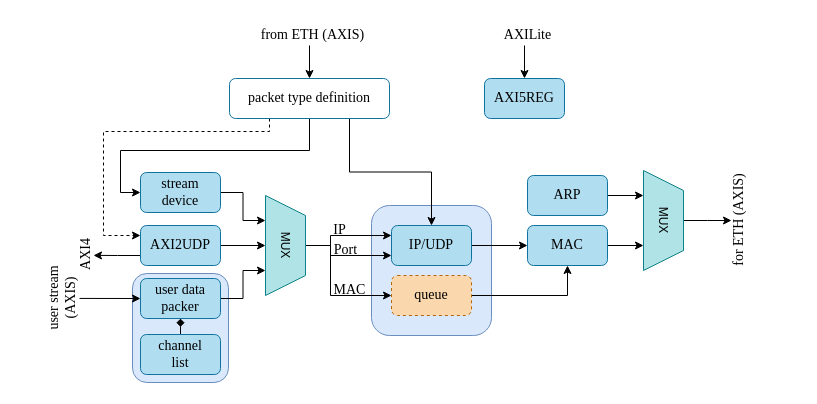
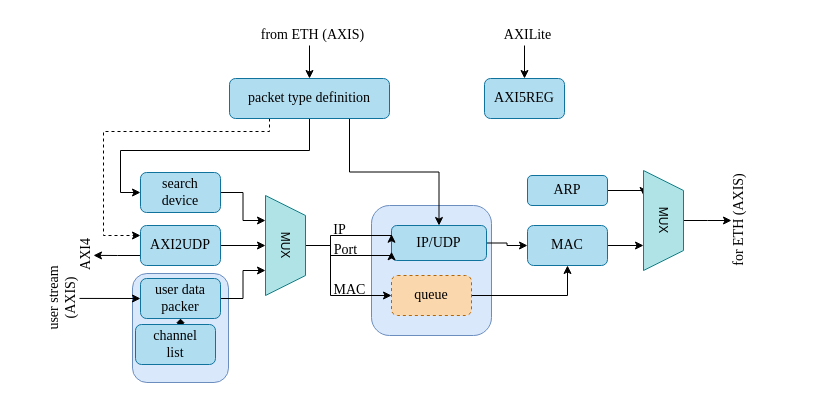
  <mxCell id="0" />
  <mxCell id="1" parent="0" />
  <mxCell id="2" value="" style="rounded=1;whiteSpace=wrap;html=1;fillColor=#dae8fc;strokeColor=#6c8ebf;" parent="1" vertex="1"><mxGeometry x="132" y="273" width="96" height="109" as="geometry" /></mxCell>
  <mxCell id="3" value="" style="rounded=1;whiteSpace=wrap;html=1;fillColor=#dae8fc;strokeColor=#6c8ebf;" parent="1" vertex="1"><mxGeometry x="371" y="205" width="120" height="130" as="geometry" /></mxCell>
  <mxCell id="4" style="edgeStyle=orthogonalEdgeStyle;rounded=0;orthogonalLoop=1;jettySize=auto;html=1;exitX=1;exitY=0.5;exitDx=0;exitDy=0;entryX=0;entryY=0.5;entryDx=0;entryDy=0;" parent="1" source="5" target="11" edge="1"><mxGeometry relative="1" as="geometry" /></mxCell>
- <mxCell id="5" value="IP/UDP" style="rounded=1;whiteSpace=wrap;html=1;fontFamily=Times New Roman;fontSize=14;fillColor=#b1ddf0;strokeColor=#10739e;" parent="1" vertex="1"><mxGeometry x="391" y="225" width="80" height="40" as="geometry" /></mxCell>
+ <mxCell id="5" value="IP/UDP" style="rounded=1;whiteSpace=wrap;html=1;fontFamily=Times New Roman;fontSize=14;fillColor=#b1ddf0;strokeColor=#10739e;" parent="1" vertex="1"><mxGeometry x="391" y="225" width="95" height="35" as="geometry" /></mxCell>
  <mxCell id="6" style="edgeStyle=orthogonalEdgeStyle;rounded=0;orthogonalLoop=1;jettySize=auto;html=1;exitX=1;exitY=0.5;exitDx=0;exitDy=0;entryX=0.5;entryY=1;entryDx=0;entryDy=0;" parent="1" source="7" target="11" edge="1"><mxGeometry relative="1" as="geometry" /></mxCell>
  <mxCell id="7" value="queue" style="rounded=1;whiteSpace=wrap;html=1;fontFamily=Times New Roman;fontSize=14;fillColor=#fad7ac;strokeColor=#b46504;dashed=1;" parent="1" vertex="1"><mxGeometry x="391" y="275" width="80" height="40" as="geometry" /></mxCell>
  <mxCell id="8" style="edgeStyle=orthogonalEdgeStyle;rounded=0;orthogonalLoop=1;jettySize=auto;html=1;exitX=1;exitY=0.5;exitDx=0;exitDy=0;entryX=0.25;entryY=1;entryDx=0;entryDy=0;" parent="1" source="9" target="13" edge="1"><mxGeometry relative="1" as="geometry" /></mxCell>
- <mxCell id="9" value="ARP" style="rounded=1;whiteSpace=wrap;html=1;fontFamily=Times New Roman;fontSize=14;fillColor=#b1ddf0;strokeColor=#10739e;" parent="1" vertex="1"><mxGeometry x="527" y="175" width="80" height="40" as="geometry" /></mxCell>
+ <mxCell id="9" value="ARP" style="rounded=1;whiteSpace=wrap;html=1;fontFamily=Times New Roman;fontSize=14;fillColor=#b1ddf0;strokeColor=#10739e;" parent="1" vertex="1"><mxGeometry x="527" y="175" width="80" height="30" as="geometry" /></mxCell>
  <mxCell id="10" style="edgeStyle=orthogonalEdgeStyle;rounded=0;orthogonalLoop=1;jettySize=auto;html=1;exitX=1;exitY=0.5;exitDx=0;exitDy=0;entryX=0.75;entryY=1;entryDx=0;entryDy=0;" parent="1" source="11" target="13" edge="1"><mxGeometry relative="1" as="geometry" /></mxCell>
  <mxCell id="11" value="MAC" style="rounded=1;whiteSpace=wrap;html=1;fontFamily=Times New Roman;fontSize=14;fillColor=#b1ddf0;strokeColor=#10739e;" parent="1" vertex="1"><mxGeometry x="527" y="225" width="80" height="40" as="geometry" /></mxCell>
  <mxCell id="12" style="edgeStyle=orthogonalEdgeStyle;rounded=0;orthogonalLoop=1;jettySize=auto;html=1;exitX=0.5;exitY=0;exitDx=0;exitDy=0;" parent="1" source="13" edge="1"><mxGeometry relative="1" as="geometry"><mxPoint x="731" y="220" as="targetPoint" /></mxGeometry></mxCell>
  <mxCell id="13" value="MUX" style="shape=trapezoid;perimeter=trapezoidPerimeter;whiteSpace=wrap;html=1;fixedSize=1;rotation=90;fillColor=#b0e3e6;strokeColor=#0e8088;" parent="1" vertex="1"><mxGeometry x="613" y="200" width="100" height="40" as="geometry" /></mxCell>
  <mxCell id="14" style="edgeStyle=orthogonalEdgeStyle;rounded=0;orthogonalLoop=1;jettySize=auto;html=1;exitX=0.5;exitY=0;exitDx=0;exitDy=0;entryX=0;entryY=0.25;entryDx=0;entryDy=0;" parent="1" source="17" target="5" edge="1"><mxGeometry relative="1" as="geometry"><Array as="points"><mxPoint x="330" y="245" /><mxPoint x="330" y="235" /></Array></mxGeometry></mxCell>
  <mxCell id="15" style="edgeStyle=orthogonalEdgeStyle;rounded=0;orthogonalLoop=1;jettySize=auto;html=1;exitX=0.5;exitY=0;exitDx=0;exitDy=0;entryX=0;entryY=0.75;entryDx=0;entryDy=0;" parent="1" source="17" target="5" edge="1"><mxGeometry relative="1" as="geometry"><Array as="points"><mxPoint x="330" y="245" /><mxPoint x="330" y="255" /></Array></mxGeometry></mxCell>
  <mxCell id="16" style="edgeStyle=orthogonalEdgeStyle;rounded=0;orthogonalLoop=1;jettySize=auto;html=1;exitX=0.5;exitY=0;exitDx=0;exitDy=0;entryX=0;entryY=0.5;entryDx=0;entryDy=0;" parent="1" source="17" target="7" edge="1"><mxGeometry relative="1" as="geometry"><Array as="points"><mxPoint x="330" y="245" /><mxPoint x="330" y="295" /></Array></mxGeometry></mxCell>
  <mxCell id="17" value="MUX" style="shape=trapezoid;perimeter=trapezoidPerimeter;whiteSpace=wrap;html=1;fixedSize=1;rotation=90;fillColor=#b0e3e6;strokeColor=#0e8088;" parent="1" vertex="1"><mxGeometry x="235" y="225" width="100" height="40" as="geometry" /></mxCell>
  <mxCell id="18" value="IP" style="text;html=1;align=center;verticalAlign=middle;resizable=0;points=[];autosize=1;strokeColor=none;fillColor=none;fontFamily=Times New Roman;fontSize=14;" parent="1" vertex="1"><mxGeometry x="323.5" y="215" width="31" height="30" as="geometry" /></mxCell>
  <mxCell id="19" value="Port" style="text;html=1;align=center;verticalAlign=middle;resizable=0;points=[];autosize=1;strokeColor=none;fillColor=none;fontFamily=Times New Roman;fontSize=14;" parent="1" vertex="1"><mxGeometry x="324" y="235" width="42" height="30" as="geometry" /></mxCell>
  <mxCell id="20" value="MAC" style="text;html=1;align=center;verticalAlign=middle;resizable=0;points=[];autosize=1;strokeColor=none;fillColor=none;fontFamily=Times New Roman;fontSize=14;" parent="1" vertex="1"><mxGeometry x="323.5" y="275" width="51" height="30" as="geometry" /></mxCell>
  <mxCell id="21" style="edgeStyle=orthogonalEdgeStyle;rounded=0;orthogonalLoop=1;jettySize=auto;html=1;exitX=1;exitY=0.5;exitDx=0;exitDy=0;entryX=0.25;entryY=1;entryDx=0;entryDy=0;" parent="1" source="22" target="17" edge="1"><mxGeometry relative="1" as="geometry" /></mxCell>
- <mxCell id="22" value="stream&lt;br&gt;device" style="rounded=1;whiteSpace=wrap;html=1;fontFamily=Times New Roman;fontSize=14;fillColor=#b1ddf0;strokeColor=#10739e;" parent="1" vertex="1"><mxGeometry x="140" y="172" width="80" height="40" as="geometry" /></mxCell>
+ <mxCell id="22" value="search&lt;br&gt;device" style="rounded=1;whiteSpace=wrap;html=1;fontFamily=Times New Roman;fontSize=14;fillColor=#b1ddf0;strokeColor=#10739e;" parent="1" vertex="1"><mxGeometry x="140" y="172" width="80" height="40" as="geometry" /></mxCell>
  <mxCell id="23" style="edgeStyle=orthogonalEdgeStyle;rounded=0;orthogonalLoop=1;jettySize=auto;html=1;exitX=1;exitY=0.5;exitDx=0;exitDy=0;entryX=0.5;entryY=1;entryDx=0;entryDy=0;" parent="1" source="25" target="17" edge="1"><mxGeometry relative="1" as="geometry" /></mxCell>
  <mxCell id="24" style="edgeStyle=orthogonalEdgeStyle;rounded=0;orthogonalLoop=1;jettySize=auto;html=1;exitX=0;exitY=0.75;exitDx=0;exitDy=0;" parent="1" source="25" edge="1"><mxGeometry relative="1" as="geometry"><mxPoint x="93" y="254.889" as="targetPoint" /></mxGeometry></mxCell>
  <mxCell id="25" value="AXI2UDP" style="rounded=1;whiteSpace=wrap;html=1;fontFamily=Times New Roman;fontSize=14;fillColor=#b1ddf0;strokeColor=#10739e;" parent="1" vertex="1"><mxGeometry x="140" y="225" width="80" height="40" as="geometry" /></mxCell>
  <mxCell id="26" style="edgeStyle=orthogonalEdgeStyle;rounded=0;orthogonalLoop=1;jettySize=auto;html=1;exitX=1;exitY=0.5;exitDx=0;exitDy=0;entryX=0.75;entryY=1;entryDx=0;entryDy=0;" parent="1" source="27" target="17" edge="1"><mxGeometry relative="1" as="geometry" /></mxCell>
  <mxCell id="27" value="user data&lt;br style=&quot;border-color: var(--border-color);&quot;&gt;packer" style="rounded=1;whiteSpace=wrap;html=1;fontFamily=Times New Roman;fontSize=14;fillColor=#b1ddf0;strokeColor=#10739e;" parent="1" vertex="1"><mxGeometry x="140" y="278" width="80" height="40" as="geometry" /></mxCell>
  <mxCell id="28" style="edgeStyle=orthogonalEdgeStyle;rounded=0;orthogonalLoop=1;jettySize=auto;html=1;exitX=0.5;exitY=0;exitDx=0;exitDy=0;endArrow=none;endFill=0;startArrow=classic;startFill=1;" parent="1" source="32" edge="1"><mxGeometry relative="1" as="geometry"><mxPoint x="309" y="45" as="targetPoint" /></mxGeometry></mxCell>
  <mxCell id="29" style="edgeStyle=orthogonalEdgeStyle;rounded=0;orthogonalLoop=1;jettySize=auto;html=1;exitX=0.75;exitY=1;exitDx=0;exitDy=0;" parent="1" source="32" target="5" edge="1"><mxGeometry relative="1" as="geometry" /></mxCell>
  <mxCell id="30" style="edgeStyle=orthogonalEdgeStyle;rounded=0;orthogonalLoop=1;jettySize=auto;html=1;entryX=0;entryY=0.25;entryDx=0;entryDy=0;exitX=0.25;exitY=1;exitDx=0;exitDy=0;dashed=1;" parent="1" source="32" target="25" edge="1"><mxGeometry relative="1" as="geometry"><mxPoint x="266" y="135" as="sourcePoint" /><mxPoint x="123" y="231" as="targetPoint" /><Array as="points"><mxPoint x="269" y="131" /><mxPoint x="103" y="131" /><mxPoint x="103" y="235" /></Array></mxGeometry></mxCell>
  <mxCell id="31" style="edgeStyle=orthogonalEdgeStyle;rounded=0;orthogonalLoop=1;jettySize=auto;html=1;exitX=0.5;exitY=1;exitDx=0;exitDy=0;entryX=0;entryY=0.5;entryDx=0;entryDy=0;" parent="1" source="32" target="22" edge="1"><mxGeometry relative="1" as="geometry"><Array as="points"><mxPoint x="309" y="150" /><mxPoint x="120" y="150" /><mxPoint x="120" y="192" /></Array></mxGeometry></mxCell>
- <mxCell id="32" value="packet type definition" style="rounded=1;whiteSpace=wrap;html=1;fontFamily=Times New Roman;fontSize=14;fillColor=#ffffff;strokeColor=#10739e;" parent="1" vertex="1"><mxGeometry x="229" y="78" width="160" height="40" as="geometry" /></mxCell>
+ <mxCell id="32" value="packet type definition" style="rounded=1;whiteSpace=wrap;html=1;fontFamily=Times New Roman;fontSize=14;fillColor=#b1ddf0;strokeColor=#10739e;" parent="1" vertex="1"><mxGeometry x="229" y="78" width="160" height="40" as="geometry" /></mxCell>
  <mxCell id="33" style="edgeStyle=orthogonalEdgeStyle;rounded=0;orthogonalLoop=1;jettySize=auto;html=1;exitX=0.5;exitY=0;exitDx=0;exitDy=0;entryX=0.5;entryY=1;entryDx=0;entryDy=0;endArrow=diamond;" parent="1" source="34" target="27" edge="1"><mxGeometry relative="1" as="geometry" /></mxCell>
- <mxCell id="34" value="channel&lt;br&gt;list" style="rounded=1;whiteSpace=wrap;html=1;fontFamily=Times New Roman;fontSize=14;fillColor=#b1ddf0;strokeColor=#10739e;" parent="1" vertex="1"><mxGeometry x="140" y="334" width="80" height="40" as="geometry" /></mxCell>
+ <mxCell id="34" value="channel&lt;br&gt;list" style="rounded=1;whiteSpace=wrap;html=1;fontFamily=Times New Roman;fontSize=14;fillColor=#b1ddf0;strokeColor=#10739e;" parent="1" vertex="1"><mxGeometry x="135" y="324" width="80" height="40" as="geometry" /></mxCell>
  <mxCell id="35" value="AXI4" style="text;html=1;align=center;verticalAlign=middle;resizable=0;points=[];autosize=1;strokeColor=none;fillColor=none;fontFamily=Times New Roman;fontSize=14;rotation=-90;" parent="1" vertex="1"><mxGeometry x="60" y="240" width="51" height="30" as="geometry" /></mxCell>
  <mxCell id="36" value="" style="endArrow=classic;html=1;rounded=0;entryX=0;entryY=0.5;entryDx=0;entryDy=0;" parent="1" target="27" edge="1"><mxGeometry width="50" height="50" relative="1" as="geometry"><mxPoint x="79" y="297.93" as="sourcePoint" /><mxPoint x="126" y="297.93" as="targetPoint" /></mxGeometry></mxCell>
  <mxCell id="37" value="user stream&lt;br&gt;(AXIS)" style="text;html=1;align=center;verticalAlign=middle;resizable=0;points=[];autosize=1;strokeColor=none;fillColor=none;fontFamily=Times New Roman;fontSize=14;rotation=-90;" parent="1" vertex="1"><mxGeometry x="20" y="275" width="83" height="47" as="geometry" /></mxCell>
  <mxCell id="38" value="from ETH (AXIS)" style="text;html=1;align=center;verticalAlign=middle;resizable=0;points=[];autosize=1;strokeColor=none;fillColor=none;fontFamily=Times New Roman;fontSize=14;" parent="1" vertex="1"><mxGeometry x="251" y="20" width="122" height="30" as="geometry" /></mxCell>
  <mxCell id="39" value="for ETH (AXIS)" style="text;html=1;align=center;verticalAlign=middle;resizable=0;points=[];autosize=1;strokeColor=none;fillColor=none;fontFamily=Times New Roman;fontSize=14;rotation=-90;" parent="1" vertex="1"><mxGeometry x="683" y="205" width="112" height="30" as="geometry" /></mxCell>
  <mxCell id="40" style="edgeStyle=orthogonalEdgeStyle;rounded=0;orthogonalLoop=1;jettySize=auto;html=1;exitX=0.5;exitY=0;exitDx=0;exitDy=0;endArrow=none;endFill=0;startArrow=classic;startFill=1;" parent="1" source="41" edge="1"><mxGeometry relative="1" as="geometry"><mxPoint x="524" y="45" as="targetPoint" /></mxGeometry></mxCell>
  <mxCell id="41" value="AXI5REG" style="rounded=1;whiteSpace=wrap;html=1;fontFamily=Times New Roman;fontSize=14;fillColor=#b1ddf0;strokeColor=#10739e;" parent="1" vertex="1"><mxGeometry x="484" y="78" width="80" height="40" as="geometry" /></mxCell>
  <mxCell id="42" value="AXILite" style="text;html=1;align=center;verticalAlign=middle;resizable=0;points=[];autosize=1;strokeColor=none;fillColor=none;fontFamily=Times New Roman;fontSize=14;" parent="1" vertex="1"><mxGeometry x="494" y="20" width="66" height="30" as="geometry" /></mxCell>
